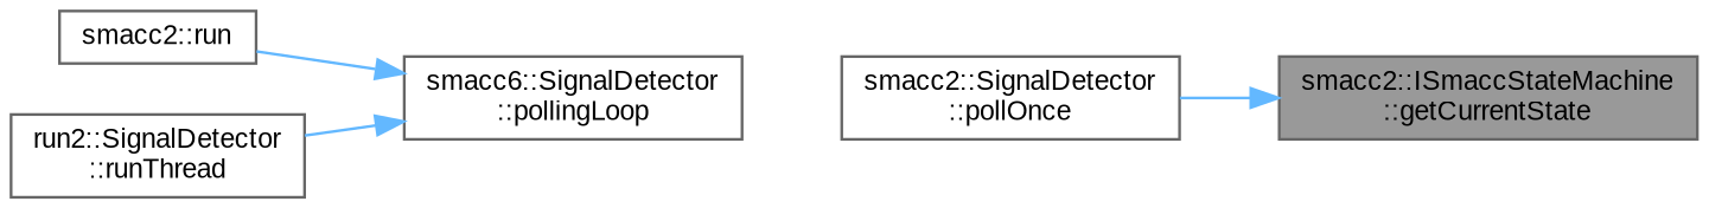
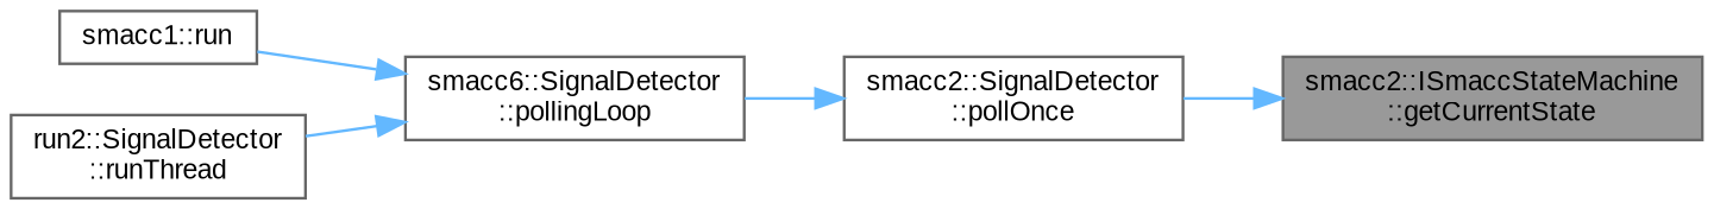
  digraph {
    fontname="Liberation Sans"
    rankdir=RL
    node [color=grey40 fillcolor=white fontname="Liberation Sans" fontsize=10 shape=box style=filled]
    edge [color=steelblue1 dir=back fontname="Liberation Sans" fontsize=10 labelfontname=Helvetica labelfontsize=10 style=solid]
    n1 [color=gray40 fillcolor=grey60 fontcolor=black height=0.2 label="smacc2::ISmaccStateMachine\l::getCurrentState" width=0.4]
    n2 [height=0.2 label="smacc2::SignalDetector\l::pollOnce" width=0.4]
    n3 [height=0.2 label="smacc6::SignalDetector\l::pollingLoop" width=0.4]
-   n4 [height=0.2 label="smacc2::run" width=0.4]
+   n4 [height=0.2 label="smacc1::run" width=0.4]
    n5 [height=0.2 label="run2::SignalDetector\l::runThread" width=0.4]
    n1 -> n2
+   n2 -> n3
    n3 -> n4
    n3 -> n5
  }
